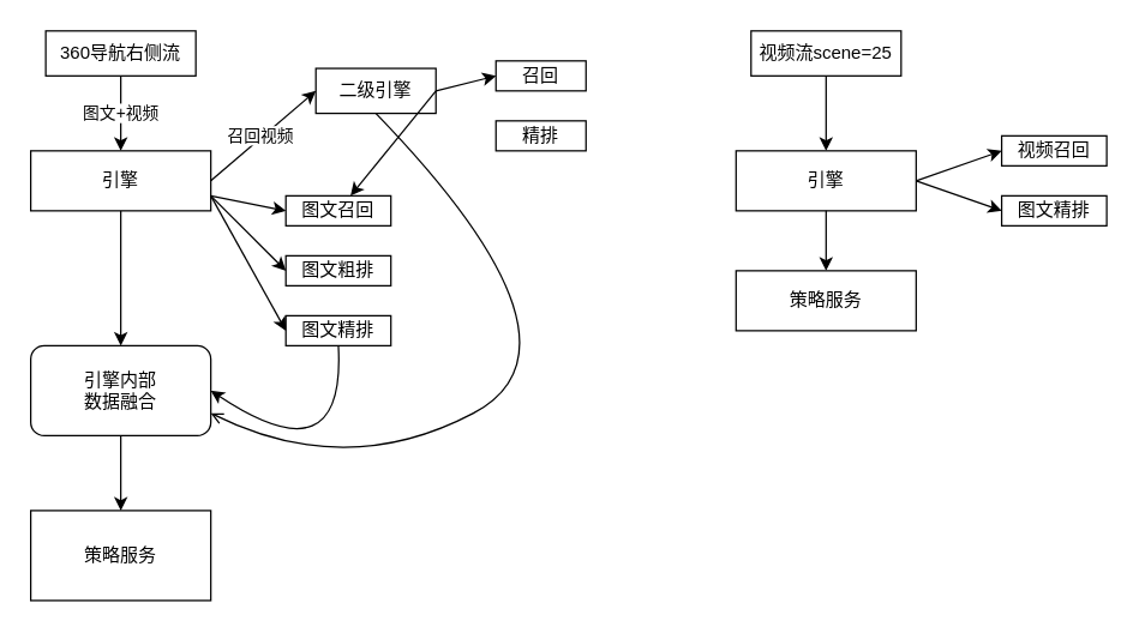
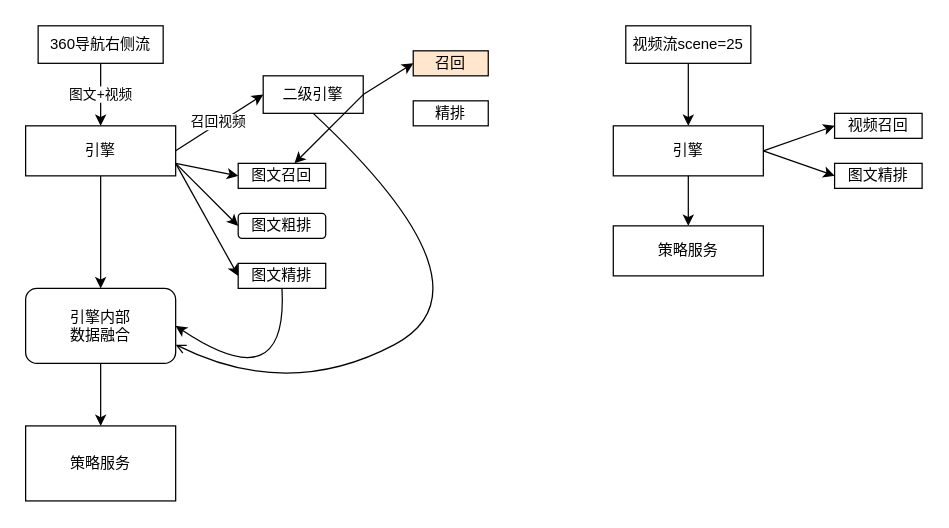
  <mxCell id="0" />
  <mxCell id="1" parent="0" />
  <mxCell id="2" value="图文+视频" style="edgeStyle=orthogonalEdgeStyle;rounded=0;orthogonalLoop=1;jettySize=auto;html=1;exitX=0.5;exitY=1;exitDx=0;exitDy=0;" edge="1" parent="1" source="3" target="5"><mxGeometry relative="1" as="geometry" /></mxCell>
  <mxCell id="3" value="360导航右侧流" style="rounded=0;whiteSpace=wrap;html=1;" vertex="1" parent="1"><mxGeometry x="30" y="20" width="100" height="30" as="geometry" /></mxCell>
  <mxCell id="4" style="edgeStyle=orthogonalEdgeStyle;rounded=0;orthogonalLoop=1;jettySize=auto;html=1;exitX=0.5;exitY=1;exitDx=0;exitDy=0;entryX=0.5;entryY=0;entryDx=0;entryDy=0;" edge="1" parent="1" source="5" target="20"><mxGeometry relative="1" as="geometry" /></mxCell>
  <mxCell id="5" value="引擎" style="rounded=0;whiteSpace=wrap;html=1;" vertex="1" parent="1"><mxGeometry x="20" y="100" width="120" height="40" as="geometry" /></mxCell>
- <mxCell id="6" value="二级引擎" style="rounded=0;whiteSpace=wrap;html=1;" vertex="1" parent="1"><mxGeometry x="210" y="45" width="80" height="30" as="geometry" /></mxCell>
+ <mxCell id="6" value="二级引擎" style="rounded=0;whiteSpace=wrap;html=1;" vertex="1" parent="1"><mxGeometry x="210" y="60" width="80" height="30" as="geometry" /></mxCell>
  <mxCell id="7" value="" style="endArrow=classic;html=1;exitX=1;exitY=0.5;exitDx=0;exitDy=0;entryX=0;entryY=0.5;entryDx=0;entryDy=0;" edge="1" parent="1" source="5" target="6"><mxGeometry width="50" height="50" relative="1" as="geometry"><mxPoint x="230" y="370" as="sourcePoint" /><mxPoint x="280" y="320" as="targetPoint" /></mxGeometry></mxCell>
  <mxCell id="8" value="召回视频" style="edgeLabel;html=1;align=center;verticalAlign=middle;resizable=0;points=[];" vertex="1" connectable="0" parent="7"><mxGeometry x="-0.021" y="2" relative="1" as="geometry"><mxPoint as="offset" /></mxGeometry></mxCell>
- <mxCell id="9" value="召回" style="rounded=0;whiteSpace=wrap;html=1;" vertex="1" parent="1"><mxGeometry x="330" y="40" width="60" height="20" as="geometry" /></mxCell>
+ <mxCell id="9" value="召回" style="rounded=0;whiteSpace=wrap;html=1;fillColor=#ffe6cc;" vertex="1" parent="1"><mxGeometry x="330" y="40" width="60" height="20" as="geometry" /></mxCell>
  <mxCell id="10" value="精排" style="rounded=0;whiteSpace=wrap;html=1;" vertex="1" parent="1"><mxGeometry x="330" y="80" width="60" height="20" as="geometry" /></mxCell>
  <mxCell id="11" value="" style="endArrow=classic;html=1;exitX=1;exitY=0.5;exitDx=0;exitDy=0;entryX=0;entryY=0.5;entryDx=0;entryDy=0;" edge="1" parent="1" source="6" target="9"><mxGeometry width="50" height="50" relative="1" as="geometry"><mxPoint x="270" y="160" as="sourcePoint" /><mxPoint x="280" y="320" as="targetPoint" /></mxGeometry></mxCell>
  <mxCell id="12" value="" style="endArrow=classic;html=1;exitX=1;exitY=0.5;exitDx=0;exitDy=0;" edge="1" parent="1" source="6" target="13"><mxGeometry width="50" height="50" relative="1" as="geometry"><mxPoint x="230" y="370" as="sourcePoint" /><mxPoint x="280" y="320" as="targetPoint" /></mxGeometry></mxCell>
  <mxCell id="13" value="图文召回" style="rounded=0;whiteSpace=wrap;html=1;" vertex="1" parent="1"><mxGeometry x="190" y="130" width="70" height="20" as="geometry" /></mxCell>
- <mxCell id="14" value="图文粗排" style="rounded=0;whiteSpace=wrap;html=1;" vertex="1" parent="1"><mxGeometry x="190" y="170" width="70" height="20" as="geometry" /></mxCell>
+ <mxCell id="14" value="图文粗排" style="whiteSpace=wrap;html=1;rounded=1;" vertex="1" parent="1"><mxGeometry x="190" y="170" width="70" height="20" as="geometry" /></mxCell>
  <mxCell id="15" value="图文精排" style="rounded=0;whiteSpace=wrap;html=1;" vertex="1" parent="1"><mxGeometry x="190" y="210" width="70" height="20" as="geometry" /></mxCell>
  <mxCell id="16" value="" style="endArrow=classic;html=1;exitX=1;exitY=0.75;exitDx=0;exitDy=0;entryX=0;entryY=0.5;entryDx=0;entryDy=0;" edge="1" parent="1" source="5" target="14"><mxGeometry width="50" height="50" relative="1" as="geometry"><mxPoint x="230" y="370" as="sourcePoint" /><mxPoint x="280" y="320" as="targetPoint" /></mxGeometry></mxCell>
  <mxCell id="17" value="" style="endArrow=classic;html=1;exitX=1;exitY=0.75;exitDx=0;exitDy=0;entryX=0;entryY=0.5;entryDx=0;entryDy=0;" edge="1" parent="1" source="5" target="15"><mxGeometry width="50" height="50" relative="1" as="geometry"><mxPoint x="240" y="380" as="sourcePoint" /><mxPoint x="290" y="330" as="targetPoint" /></mxGeometry></mxCell>
  <mxCell id="18" value="" style="endArrow=classic;html=1;exitX=1;exitY=0.75;exitDx=0;exitDy=0;entryX=0;entryY=0.5;entryDx=0;entryDy=0;" edge="1" parent="1" source="5" target="13"><mxGeometry width="50" height="50" relative="1" as="geometry"><mxPoint x="250" y="390" as="sourcePoint" /><mxPoint x="300" y="340" as="targetPoint" /></mxGeometry></mxCell>
  <mxCell id="19" style="edgeStyle=orthogonalEdgeStyle;rounded=0;orthogonalLoop=1;jettySize=auto;html=1;exitX=0.5;exitY=1;exitDx=0;exitDy=0;entryX=0.5;entryY=0;entryDx=0;entryDy=0;" edge="1" parent="1" source="20" target="23"><mxGeometry relative="1" as="geometry" /></mxCell>
  <mxCell id="20" value="引擎内部&lt;br&gt;数据融合" style="whiteSpace=wrap;html=1;rounded=1;" vertex="1" parent="1"><mxGeometry x="20" y="230" width="120" height="60" as="geometry" /></mxCell>
  <mxCell id="21" value="" style="curved=1;endArrow=classic;html=1;exitX=0.5;exitY=1;exitDx=0;exitDy=0;entryX=1;entryY=0.5;entryDx=0;entryDy=0;" edge="1" parent="1" source="15" target="20"><mxGeometry width="50" height="50" relative="1" as="geometry"><mxPoint x="230" y="370" as="sourcePoint" /><mxPoint x="280" y="320" as="targetPoint" /><Array as="points"><mxPoint x="230" y="320" /></Array></mxGeometry></mxCell>
  <mxCell id="22" value="" style="curved=1;endArrow=open;html=1;exitX=0.5;exitY=1;exitDx=0;exitDy=0;entryX=1;entryY=0.75;entryDx=0;entryDy=0;" edge="1" parent="1" source="6" target="20"><mxGeometry width="50" height="50" relative="1" as="geometry"><mxPoint x="230" y="370" as="sourcePoint" /><mxPoint x="280" y="320" as="targetPoint" /><Array as="points"><mxPoint x="400" y="230" /><mxPoint x="230" y="320" /></Array></mxGeometry></mxCell>
  <mxCell id="23" value="策略服务" style="rounded=0;whiteSpace=wrap;html=1;" vertex="1" parent="1"><mxGeometry x="20" y="340" width="120" height="60" as="geometry" /></mxCell>
  <mxCell id="24" value="" style="edgeStyle=orthogonalEdgeStyle;rounded=0;orthogonalLoop=1;jettySize=auto;html=1;exitX=0.5;exitY=1;exitDx=0;exitDy=0;" edge="1" parent="1" source="25" target="26"><mxGeometry relative="1" as="geometry" /></mxCell>
  <mxCell id="25" value="视频流scene=25" style="rounded=0;whiteSpace=wrap;html=1;" vertex="1" parent="1"><mxGeometry x="500" y="20" width="100" height="30" as="geometry" /></mxCell>
  <mxCell id="26" value="引擎" style="rounded=0;whiteSpace=wrap;html=1;" vertex="1" parent="1"><mxGeometry x="490" y="100" width="120" height="40" as="geometry" /></mxCell>
  <mxCell id="27" value="视频召回" style="rounded=0;whiteSpace=wrap;html=1;" vertex="1" parent="1"><mxGeometry x="667" y="90" width="70" height="20" as="geometry" /></mxCell>
  <mxCell id="28" value="图文精排" style="rounded=0;whiteSpace=wrap;html=1;" vertex="1" parent="1"><mxGeometry x="667" y="130" width="70" height="20" as="geometry" /></mxCell>
  <mxCell id="29" value="" style="endArrow=classic;html=1;entryX=0;entryY=0.5;entryDx=0;entryDy=0;" edge="1" parent="1" target="28"><mxGeometry width="50" height="50" relative="1" as="geometry"><mxPoint x="610" y="120" as="sourcePoint" /><mxPoint x="760" y="330" as="targetPoint" /></mxGeometry></mxCell>
  <mxCell id="30" value="" style="endArrow=classic;html=1;exitX=1;exitY=0.5;exitDx=0;exitDy=0;entryX=0;entryY=0.5;entryDx=0;entryDy=0;" edge="1" parent="1" source="26" target="27"><mxGeometry width="50" height="50" relative="1" as="geometry"><mxPoint x="720" y="390" as="sourcePoint" /><mxPoint x="770" y="340" as="targetPoint" /></mxGeometry></mxCell>
  <mxCell id="31" style="edgeStyle=orthogonalEdgeStyle;rounded=0;orthogonalLoop=1;jettySize=auto;html=1;exitX=0.5;exitY=1;exitDx=0;exitDy=0;entryX=0.5;entryY=0;entryDx=0;entryDy=0;" edge="1" parent="1" source="26" target="32"><mxGeometry relative="1" as="geometry"><mxPoint x="550" y="290" as="sourcePoint" /></mxGeometry></mxCell>
  <mxCell id="32" value="策略服务" style="rounded=0;whiteSpace=wrap;html=1;" vertex="1" parent="1"><mxGeometry x="490" y="180" width="120" height="40" as="geometry" /></mxCell>
